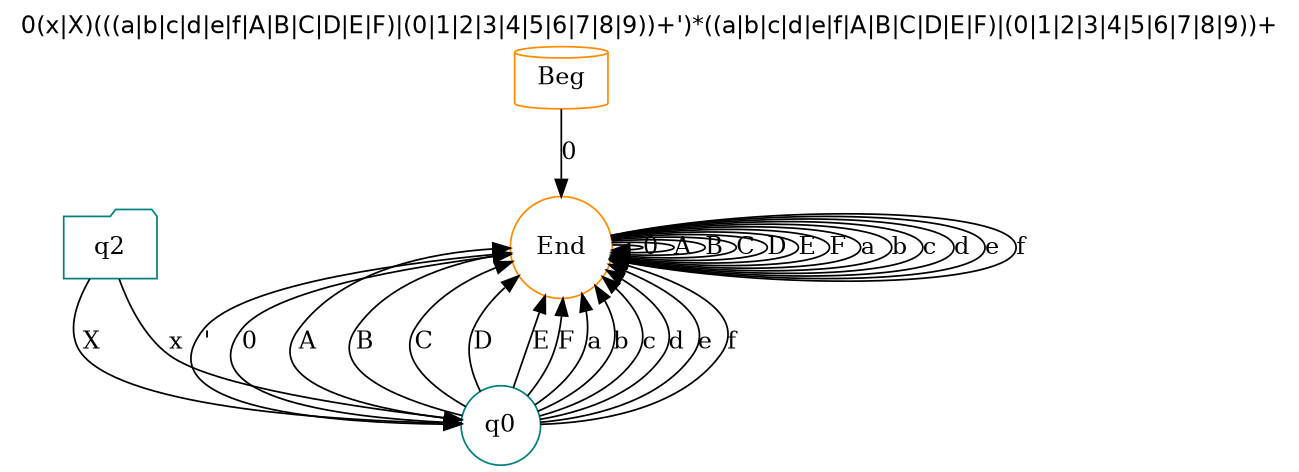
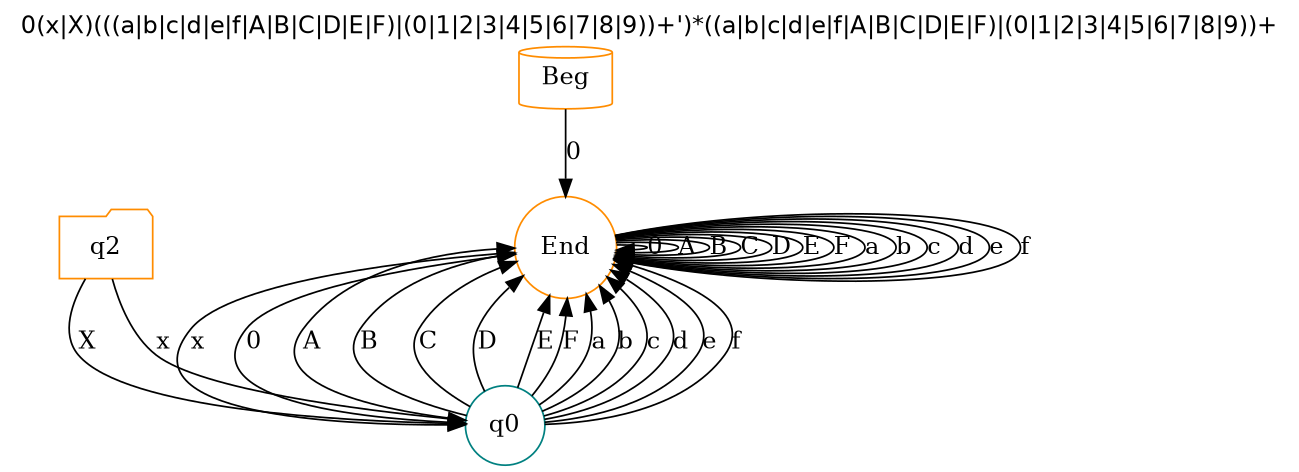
  digraph {
    fontname=Helvetica
    label="0(x|X)(((a|b|c|d|e|f|A|B|C|D|E|F)|(0|1|2|3|4|5|6|7|8|9))+')*((a|b|c|d|e|f|A|B|C|D|E|F)|(0|1|2|3|4|5|6|7|8|9))+"
    labelloc=t
    rankdir=TB
    node [color=darkorange shape=circle]
    edge [arrowhead=normal arrowtail=dot]
    n1 [label=End]
    q0 [color=teal]
-   q2 [color=teal shape=folder]
+   q2 [shape=folder]
    n4 [label=Beg shape=cylinder]
    n1 -> n1 [label=0]
    n1 -> n1 [label=A]
    n1 -> n1 [label=B]
    n1 -> n1 [label=C]
    n1 -> n1 [label=D]
    n1 -> n1 [label=E]
    n1 -> n1 [label=F]
    n1 -> n1 [label=a]
    n1 -> n1 [label=b]
    n1 -> n1 [label=c]
    n1 -> n1 [label=d]
    n1 -> n1 [label=e]
    n1 -> n1 [label=f]
-   n1 -> q0 [label="'"]
+   n1 -> q0 [label=x]
    q0 -> n1 [label=0]
    q0 -> n1 [label=A]
    q0 -> n1 [label=B]
    q0 -> n1 [label=C]
    q0 -> n1 [label=D]
    q0 -> n1 [label=E]
    q0 -> n1 [label=F]
    q0 -> n1 [label=a]
    q0 -> n1 [label=b]
    q0 -> n1 [label=c]
    q0 -> n1 [label=d]
    q0 -> n1 [label=e]
    q0 -> n1 [label=f]
    q2 -> q0 [label=X]
    q2 -> q0 [label=x]
    n4 -> n1 [label=0]
  }
